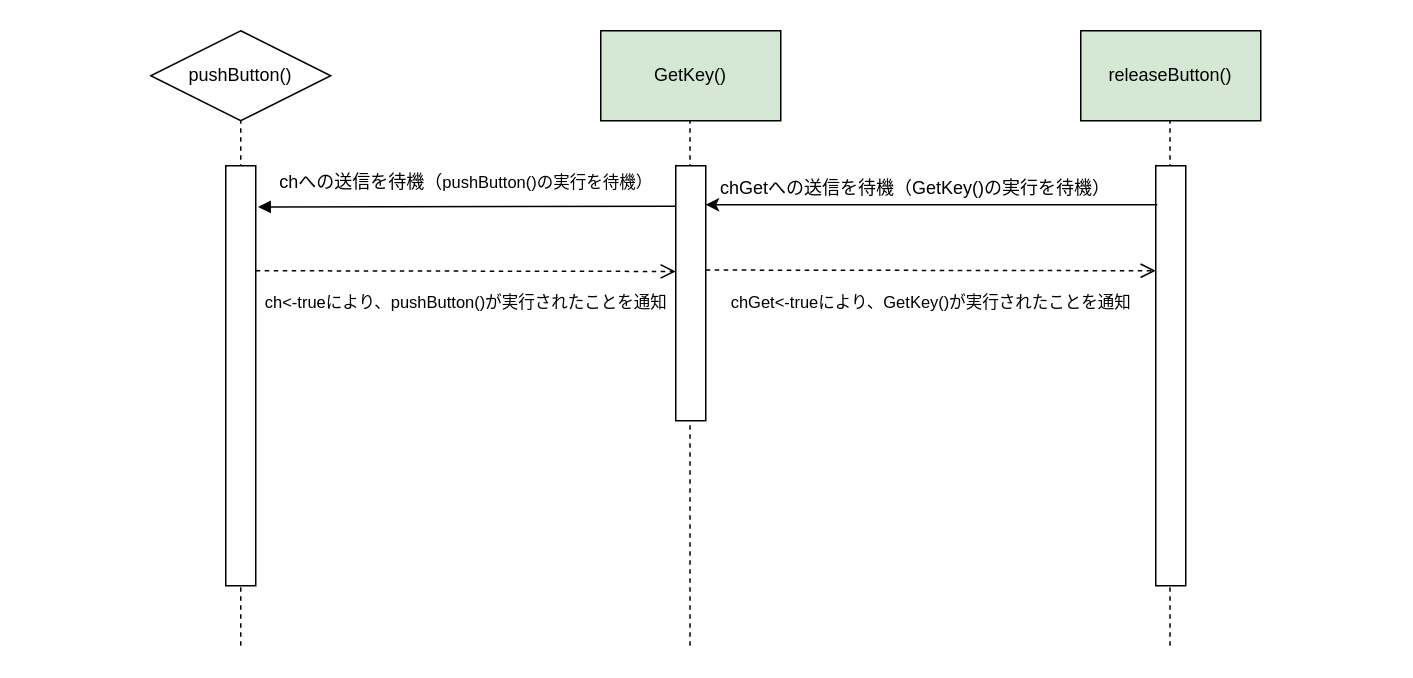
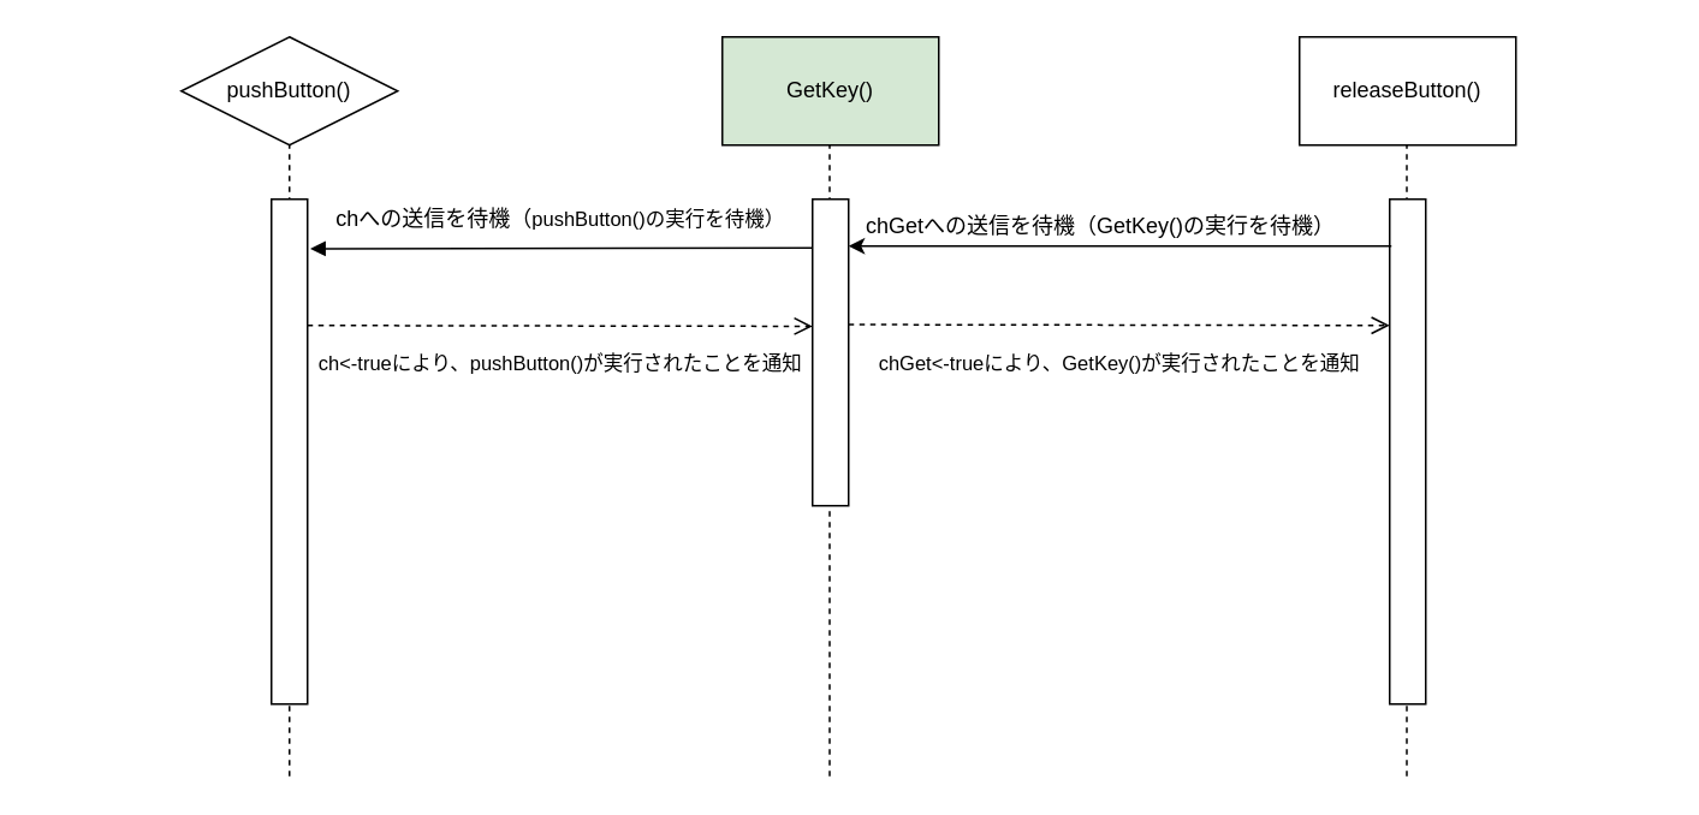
  <mxCell id="0" />
  <mxCell id="1" parent="0" />
  <mxCell id="2" value="" style="endArrow=none;dashed=1;html=1;entryX=0.5;entryY=1;entryDx=0;entryDy=0;" edge="1" parent="1"><mxGeometry width="50" height="50" relative="1" as="geometry"><mxPoint x="459.5" y="430" as="sourcePoint" /><mxPoint x="459.5" y="80" as="targetPoint" /></mxGeometry></mxCell>
  <mxCell id="3" value="" style="endArrow=none;dashed=1;html=1;entryX=0.5;entryY=1;entryDx=0;entryDy=0;" edge="1" parent="1"><mxGeometry width="50" height="50" relative="1" as="geometry"><mxPoint x="779.5" y="430" as="sourcePoint" /><mxPoint x="779.5" y="80" as="targetPoint" /></mxGeometry></mxCell>
  <mxCell id="4" value="" style="endArrow=none;dashed=1;html=1;entryX=0.5;entryY=1;entryDx=0;entryDy=0;" edge="1" parent="1" target="5"><mxGeometry width="50" height="50" relative="1" as="geometry"><mxPoint x="160" y="430" as="sourcePoint" /><mxPoint x="550" y="220" as="targetPoint" /></mxGeometry></mxCell>
  <mxCell id="5" value="pushButton()" style="rhombus;whiteSpace=wrap;html=1;" vertex="1" parent="1"><mxGeometry x="100" y="20" width="120" height="60" as="geometry" /></mxCell>
  <mxCell id="6" value="GetKey()" style="rounded=0;whiteSpace=wrap;html=1;fillColor=#d5e8d4;" vertex="1" parent="1"><mxGeometry x="400" y="20" width="120" height="60" as="geometry" /></mxCell>
- <mxCell id="7" value="releaseButton()" style="rounded=0;whiteSpace=wrap;html=1;fillColor=#d5e8d4;" vertex="1" parent="1"><mxGeometry x="720" y="20" width="120" height="60" as="geometry" /></mxCell>
+ <mxCell id="7" value="releaseButton()" style="rounded=0;whiteSpace=wrap;html=1;" vertex="1" parent="1"><mxGeometry x="720" y="20" width="120" height="60" as="geometry" /></mxCell>
  <mxCell id="8" value="" style="rounded=0;whiteSpace=wrap;html=1;rotation=90;" vertex="1" parent="1"><mxGeometry x="20" y="240" width="280" height="20" as="geometry" /></mxCell>
  <mxCell id="9" value="" style="rounded=0;whiteSpace=wrap;html=1;rotation=90;" vertex="1" parent="1"><mxGeometry x="375" y="185" width="170" height="20" as="geometry" /></mxCell>
  <mxCell id="10" value="" style="rounded=0;whiteSpace=wrap;html=1;rotation=90;" vertex="1" parent="1"><mxGeometry x="640" y="240" width="280" height="20" as="geometry" /></mxCell>
  <mxCell id="11" value="" style="endArrow=classic;html=1;exitX=0.093;exitY=0.95;exitDx=0;exitDy=0;entryX=0.153;entryY=0;entryDx=0;entryDy=0;exitPerimeter=0;entryPerimeter=0;" edge="1" parent="1" source="10" target="9"><mxGeometry width="50" height="50" relative="1" as="geometry"><mxPoint x="182" y="365" as="sourcePoint" /><mxPoint x="780" y="365" as="targetPoint" /></mxGeometry></mxCell>
  <mxCell id="12" value="chGetへの送信を待機（GetKey()の実行を待機）" style="text;html=1;strokeColor=none;fillColor=none;align=center;verticalAlign=middle;whiteSpace=wrap;rounded=0;" vertex="1" parent="1"><mxGeometry x="475" y="110" width="270" height="30" as="geometry" /></mxCell>
  <mxCell id="13" value="chGet&amp;lt;-trueにより、GetKey()が実行されたことを通知" style="html=1;verticalAlign=bottom;endArrow=open;dashed=1;endSize=8;entryX=0.25;entryY=1;entryDx=0;entryDy=0;exitX=0.409;exitY=0;exitDx=0;exitDy=0;exitPerimeter=0;" edge="1" parent="1" source="9" target="10"><mxGeometry x="0.0" y="-30" relative="1" as="geometry"><mxPoint x="480" y="210" as="sourcePoint" /><mxPoint x="570" y="184" as="targetPoint" /><mxPoint as="offset" /></mxGeometry></mxCell>
  <mxCell id="14" value="&lt;span style=&quot;font-size: 12px&quot;&gt;chへの送信を待機（&lt;/span&gt;pushButton()の実行を待機）" style="html=1;verticalAlign=bottom;endArrow=block;entryX=0.098;entryY=-0.075;entryDx=0;entryDy=0;entryPerimeter=0;" edge="1" parent="1" target="8"><mxGeometry x="0.005" y="-7" width="80" relative="1" as="geometry"><mxPoint x="450" y="137" as="sourcePoint" /><mxPoint x="780.5" y="361.08" as="targetPoint" /><mxPoint as="offset" /></mxGeometry></mxCell>
  <mxCell id="15" value="ch&amp;lt;-trueにより、pushButton()が実行されたことを通知" style="html=1;verticalAlign=bottom;endArrow=open;dashed=1;endSize=8;entryX=0.25;entryY=1;entryDx=0;entryDy=0;" edge="1" parent="1"><mxGeometry x="0.0" y="-30" relative="1" as="geometry"><mxPoint x="170" y="180" as="sourcePoint" /><mxPoint x="450" y="180.47" as="targetPoint" /><mxPoint as="offset" /></mxGeometry></mxCell>
